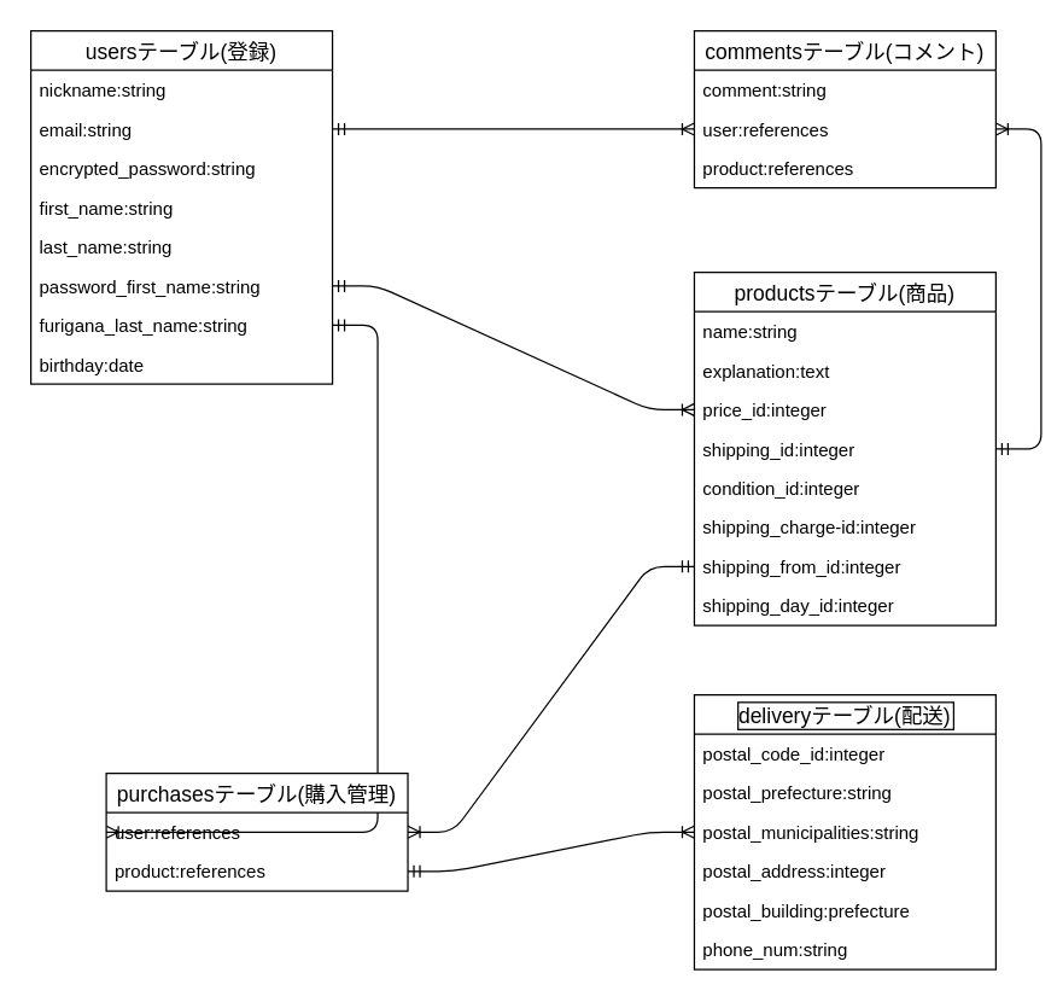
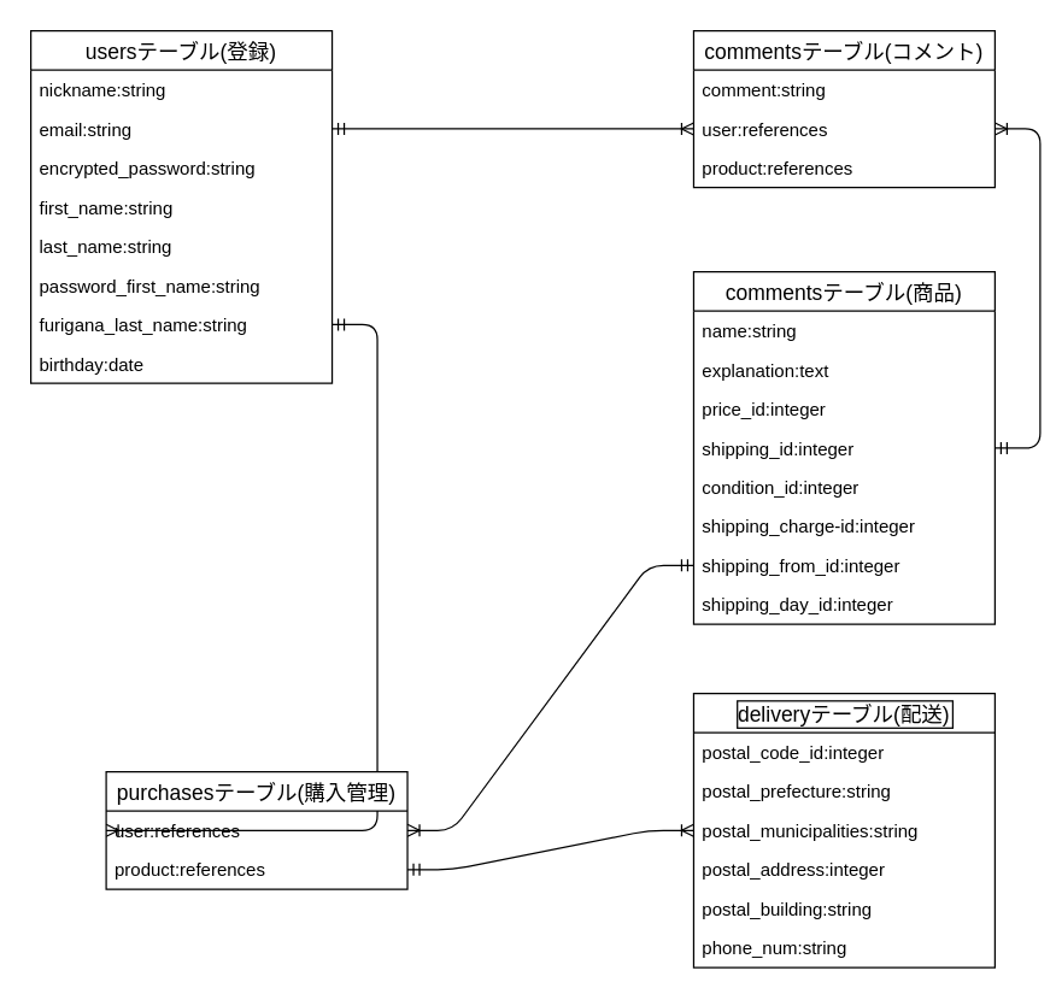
  <mxCell id="0" />
  <mxCell id="1" parent="0" />
- <mxCell id="2" value="" style="edgeStyle=entityRelationEdgeStyle;fontSize=12;html=1;endArrow=ERoneToMany;startArrow=ERmandOne;exitX=1;exitY=0.5;exitDx=0;exitDy=0;" edge="1" parent="1" source="11" target="21"><mxGeometry width="100" height="100" relative="1" as="geometry"><mxPoint x="220" y="550" as="sourcePoint" /><mxPoint x="490" y="520" as="targetPoint" /></mxGeometry></mxCell>
  <mxCell id="3" value="" style="edgeStyle=entityRelationEdgeStyle;fontSize=12;html=1;endArrow=ERoneToMany;startArrow=ERmandOne;" edge="1" parent="1" source="7" target="16"><mxGeometry width="100" height="100" relative="1" as="geometry"><mxPoint x="310" y="450" as="sourcePoint" /><mxPoint x="410" y="350" as="targetPoint" /></mxGeometry></mxCell>
  <mxCell id="4" value="" style="edgeStyle=entityRelationEdgeStyle;fontSize=12;html=1;endArrow=ERoneToMany;startArrow=ERmandOne;" edge="1" parent="1" source="22" target="16"><mxGeometry width="100" height="100" relative="1" as="geometry"><mxPoint x="310" y="450" as="sourcePoint" /><mxPoint x="410" y="350" as="targetPoint" /></mxGeometry></mxCell>
  <mxCell id="5" value="usersテーブル(登録)" style="swimlane;fontStyle=0;childLayout=stackLayout;horizontal=1;startSize=26;horizontalStack=0;resizeParent=1;resizeParentMax=0;resizeLast=0;collapsible=1;marginBottom=0;align=center;fontSize=14;" vertex="1" parent="1"><mxGeometry x="20" y="20" width="200" height="234" as="geometry"><mxRectangle x="130" y="140" width="70" height="26" as="alternateBounds" /></mxGeometry></mxCell>
  <mxCell id="6" value="nickname:string" style="text;strokeColor=none;fillColor=none;spacingLeft=4;spacingRight=4;overflow=hidden;rotatable=0;points=[[0,0.5],[1,0.5]];portConstraint=eastwest;fontSize=12;" vertex="1" parent="5"><mxGeometry y="26" width="200" height="26" as="geometry" /></mxCell>
  <mxCell id="7" value="email:string" style="text;strokeColor=none;fillColor=none;spacingLeft=4;spacingRight=4;overflow=hidden;rotatable=0;points=[[0,0.5],[1,0.5]];portConstraint=eastwest;fontSize=12;" vertex="1" parent="5"><mxGeometry y="52" width="200" height="26" as="geometry" /></mxCell>
  <mxCell id="8" value="encrypted_password:string" style="text;strokeColor=none;fillColor=none;spacingLeft=4;spacingRight=4;overflow=hidden;rotatable=0;points=[[0,0.5],[1,0.5]];portConstraint=eastwest;fontSize=12;" vertex="1" parent="5"><mxGeometry y="78" width="200" height="26" as="geometry" /></mxCell>
  <mxCell id="9" value="first_name:string" style="text;strokeColor=none;fillColor=none;spacingLeft=4;spacingRight=4;overflow=hidden;rotatable=0;points=[[0,0.5],[1,0.5]];portConstraint=eastwest;fontSize=12;" vertex="1" parent="5"><mxGeometry y="104" width="200" height="26" as="geometry" /></mxCell>
  <mxCell id="10" value="last_name:string" style="text;strokeColor=none;fillColor=none;spacingLeft=4;spacingRight=4;overflow=hidden;rotatable=0;points=[[0,0.5],[1,0.5]];portConstraint=eastwest;fontSize=12;" vertex="1" parent="5"><mxGeometry y="130" width="200" height="26" as="geometry" /></mxCell>
  <mxCell id="11" value="password_first_name:string" style="text;strokeColor=none;fillColor=none;spacingLeft=4;spacingRight=4;overflow=hidden;rotatable=0;points=[[0,0.5],[1,0.5]];portConstraint=eastwest;fontSize=12;" vertex="1" parent="5"><mxGeometry y="156" width="200" height="26" as="geometry" /></mxCell>
  <mxCell id="12" value="furigana_last_name:string" style="text;strokeColor=none;fillColor=none;spacingLeft=4;spacingRight=4;overflow=hidden;rotatable=0;points=[[0,0.5],[1,0.5]];portConstraint=eastwest;fontSize=12;" vertex="1" parent="5"><mxGeometry y="182" width="200" height="26" as="geometry" /></mxCell>
  <mxCell id="13" value="birthday:date" style="text;strokeColor=none;fillColor=none;spacingLeft=4;spacingRight=4;overflow=hidden;rotatable=0;points=[[0,0.5],[1,0.5]];portConstraint=eastwest;fontSize=12;" vertex="1" parent="5"><mxGeometry y="208" width="200" height="26" as="geometry" /></mxCell>
  <mxCell id="14" value="commentsテーブル(コメント)" style="swimlane;fontStyle=0;childLayout=stackLayout;horizontal=1;startSize=26;horizontalStack=0;resizeParent=1;resizeParentMax=0;resizeLast=0;collapsible=1;marginBottom=0;align=center;fontSize=14;" vertex="1" parent="1"><mxGeometry x="460" y="20" width="200" height="104" as="geometry" /></mxCell>
  <mxCell id="15" value="comment:string" style="text;strokeColor=none;fillColor=none;spacingLeft=4;spacingRight=4;overflow=hidden;rotatable=0;points=[[0,0.5],[1,0.5]];portConstraint=eastwest;fontSize=12;" vertex="1" parent="14"><mxGeometry y="26" width="200" height="26" as="geometry" /></mxCell>
  <mxCell id="16" value="user:references" style="text;strokeColor=none;fillColor=none;spacingLeft=4;spacingRight=4;overflow=hidden;rotatable=0;points=[[0,0.5],[1,0.5]];portConstraint=eastwest;fontSize=12;" vertex="1" parent="14"><mxGeometry y="52" width="200" height="26" as="geometry" /></mxCell>
  <mxCell id="17" value="product:references" style="text;strokeColor=none;fillColor=none;spacingLeft=4;spacingRight=4;overflow=hidden;rotatable=0;points=[[0,0.5],[1,0.5]];portConstraint=eastwest;fontSize=12;" vertex="1" parent="14"><mxGeometry y="78" width="200" height="26" as="geometry" /></mxCell>
- <mxCell id="18" value="productsテーブル(商品)" style="swimlane;fontStyle=0;childLayout=stackLayout;horizontal=1;startSize=26;horizontalStack=0;resizeParent=1;resizeParentMax=0;resizeLast=0;collapsible=1;marginBottom=0;align=center;fontSize=14;" vertex="1" parent="1"><mxGeometry x="460" y="180" width="200" height="234" as="geometry" /></mxCell>
+ <mxCell id="18" value="commentsテーブル(商品)" style="swimlane;fontStyle=0;childLayout=stackLayout;horizontal=1;startSize=26;horizontalStack=0;resizeParent=1;resizeParentMax=0;resizeLast=0;collapsible=1;marginBottom=0;align=center;fontSize=14;" vertex="1" parent="1"><mxGeometry x="460" y="180" width="200" height="234" as="geometry" /></mxCell>
  <mxCell id="19" value="name:string" style="text;strokeColor=none;fillColor=none;spacingLeft=4;spacingRight=4;overflow=hidden;rotatable=0;points=[[0,0.5],[1,0.5]];portConstraint=eastwest;fontSize=12;" vertex="1" parent="18"><mxGeometry y="26" width="200" height="26" as="geometry" /></mxCell>
  <mxCell id="20" value="explanation:text" style="text;strokeColor=none;fillColor=none;spacingLeft=4;spacingRight=4;overflow=hidden;rotatable=0;points=[[0,0.5],[1,0.5]];portConstraint=eastwest;fontSize=12;" vertex="1" parent="18"><mxGeometry y="52" width="200" height="26" as="geometry" /></mxCell>
  <mxCell id="21" value="price_id:integer" style="text;strokeColor=none;fillColor=none;spacingLeft=4;spacingRight=4;overflow=hidden;rotatable=0;points=[[0,0.5],[1,0.5]];portConstraint=eastwest;fontSize=12;" vertex="1" parent="18"><mxGeometry y="78" width="200" height="26" as="geometry" /></mxCell>
  <mxCell id="22" value="shipping_id:integer" style="text;strokeColor=none;fillColor=none;spacingLeft=4;spacingRight=4;overflow=hidden;rotatable=0;points=[[0,0.5],[1,0.5]];portConstraint=eastwest;fontSize=12;" vertex="1" parent="18"><mxGeometry y="104" width="200" height="26" as="geometry" /></mxCell>
  <mxCell id="23" value="condition_id:integer" style="text;strokeColor=none;fillColor=none;spacingLeft=4;spacingRight=4;overflow=hidden;rotatable=0;points=[[0,0.5],[1,0.5]];portConstraint=eastwest;fontSize=12;" vertex="1" parent="18"><mxGeometry y="130" width="200" height="26" as="geometry" /></mxCell>
  <mxCell id="24" value="shipping_charge-id:integer" style="text;strokeColor=none;fillColor=none;spacingLeft=4;spacingRight=4;overflow=hidden;rotatable=0;points=[[0,0.5],[1,0.5]];portConstraint=eastwest;fontSize=12;" vertex="1" parent="18"><mxGeometry y="156" width="200" height="26" as="geometry" /></mxCell>
  <mxCell id="25" value="shipping_from_id:integer" style="text;strokeColor=none;fillColor=none;spacingLeft=4;spacingRight=4;overflow=hidden;rotatable=0;points=[[0,0.5],[1,0.5]];portConstraint=eastwest;fontSize=12;" vertex="1" parent="18"><mxGeometry y="182" width="200" height="26" as="geometry" /></mxCell>
  <mxCell id="26" value="shipping_day_id:integer" style="text;strokeColor=none;fillColor=none;spacingLeft=4;spacingRight=4;overflow=hidden;rotatable=0;points=[[0,0.5],[1,0.5]];portConstraint=eastwest;fontSize=12;" vertex="1" parent="18"><mxGeometry y="208" width="200" height="26" as="geometry" /></mxCell>
  <mxCell id="27" value="deliveryテーブル(配送)" style="swimlane;fontStyle=0;childLayout=stackLayout;horizontal=1;startSize=26;horizontalStack=0;resizeParent=1;resizeParentMax=0;resizeLast=0;collapsible=1;marginBottom=0;align=center;fontSize=14;labelBorderColor=#000000;" vertex="1" parent="1"><mxGeometry x="460" y="460" width="200" height="182" as="geometry" /></mxCell>
  <mxCell id="28" value="postal_code_id:integer" style="text;strokeColor=none;fillColor=none;spacingLeft=4;spacingRight=4;overflow=hidden;rotatable=0;points=[[0,0.5],[1,0.5]];portConstraint=eastwest;fontSize=12;" vertex="1" parent="27"><mxGeometry y="26" width="200" height="26" as="geometry" /></mxCell>
  <mxCell id="29" value="postal_prefecture:string" style="text;strokeColor=none;fillColor=none;spacingLeft=4;spacingRight=4;overflow=hidden;rotatable=0;points=[[0,0.5],[1,0.5]];portConstraint=eastwest;fontSize=12;" vertex="1" parent="27"><mxGeometry y="52" width="200" height="26" as="geometry" /></mxCell>
  <mxCell id="30" value="postal_municipalities:string" style="text;strokeColor=none;fillColor=none;spacingLeft=4;spacingRight=4;overflow=hidden;rotatable=0;points=[[0,0.5],[1,0.5]];portConstraint=eastwest;fontSize=12;" vertex="1" parent="27"><mxGeometry y="78" width="200" height="26" as="geometry" /></mxCell>
  <mxCell id="31" value="postal_address:integer" style="text;strokeColor=none;fillColor=none;spacingLeft=4;spacingRight=4;overflow=hidden;rotatable=0;points=[[0,0.5],[1,0.5]];portConstraint=eastwest;fontSize=12;" vertex="1" parent="27"><mxGeometry y="104" width="200" height="26" as="geometry" /></mxCell>
- <mxCell id="32" value="postal_building:prefecture" style="text;strokeColor=none;fillColor=none;spacingLeft=4;spacingRight=4;overflow=hidden;rotatable=0;points=[[0,0.5],[1,0.5]];portConstraint=eastwest;fontSize=12;" vertex="1" parent="27"><mxGeometry y="130" width="200" height="26" as="geometry" /></mxCell>
+ <mxCell id="32" value="postal_building:string" style="text;strokeColor=none;fillColor=none;spacingLeft=4;spacingRight=4;overflow=hidden;rotatable=0;points=[[0,0.5],[1,0.5]];portConstraint=eastwest;fontSize=12;" vertex="1" parent="27"><mxGeometry y="130" width="200" height="26" as="geometry" /></mxCell>
  <mxCell id="33" value="phone_num:string" style="text;strokeColor=none;fillColor=none;spacingLeft=4;spacingRight=4;overflow=hidden;rotatable=0;points=[[0,0.5],[1,0.5]];portConstraint=eastwest;fontSize=12;" vertex="1" parent="27"><mxGeometry y="156" width="200" height="26" as="geometry" /></mxCell>
  <mxCell id="34" value="" style="edgeStyle=entityRelationEdgeStyle;fontSize=12;html=1;endArrow=ERoneToMany;startArrow=ERmandOne;" edge="1" parent="1" source="38" target="30"><mxGeometry width="100" height="100" relative="1" as="geometry"><mxPoint x="310" y="390" as="sourcePoint" /><mxPoint x="410" y="290" as="targetPoint" /></mxGeometry></mxCell>
  <mxCell id="35" value="" style="edgeStyle=entityRelationEdgeStyle;fontSize=12;html=1;endArrow=ERoneToMany;startArrow=ERmandOne;entryX=0;entryY=0.5;entryDx=0;entryDy=0;" edge="1" parent="1" source="12" target="37"><mxGeometry width="100" height="100" relative="1" as="geometry"><mxPoint x="320" y="470" as="sourcePoint" /><mxPoint x="420" y="370" as="targetPoint" /></mxGeometry></mxCell>
  <mxCell id="36" value="purchasesテーブル(購入管理)" style="swimlane;fontStyle=0;childLayout=stackLayout;horizontal=1;startSize=26;horizontalStack=0;resizeParent=1;resizeParentMax=0;resizeLast=0;collapsible=1;marginBottom=0;align=center;fontSize=14;" vertex="1" parent="1"><mxGeometry x="70" y="512" width="200" height="78" as="geometry" /></mxCell>
  <mxCell id="37" value="user:references&#10;" style="text;strokeColor=none;fillColor=none;spacingLeft=4;spacingRight=4;overflow=hidden;rotatable=0;points=[[0,0.5],[1,0.5]];portConstraint=eastwest;fontSize=12;" vertex="1" parent="36"><mxGeometry y="26" width="200" height="26" as="geometry" /></mxCell>
  <mxCell id="38" value="product:references" style="text;strokeColor=none;fillColor=none;spacingLeft=4;spacingRight=4;overflow=hidden;rotatable=0;points=[[0,0.5],[1,0.5]];portConstraint=eastwest;fontSize=12;" vertex="1" parent="36"><mxGeometry y="52" width="200" height="26" as="geometry" /></mxCell>
  <mxCell id="39" value="" style="edgeStyle=entityRelationEdgeStyle;fontSize=12;html=1;endArrow=ERoneToMany;startArrow=ERmandOne;" edge="1" parent="1" source="25" target="37"><mxGeometry width="100" height="100" relative="1" as="geometry"><mxPoint x="300" y="450" as="sourcePoint" /><mxPoint x="400" y="350" as="targetPoint" /></mxGeometry></mxCell>
